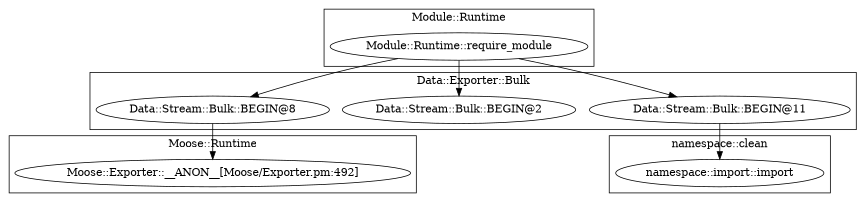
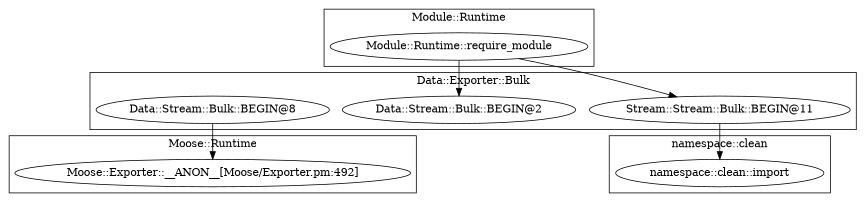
  digraph {
    "Data::Stream::Bulk::BEGIN@8"
    "Data::Stream::Bulk::BEGIN@2"
-   "Data::Stream::Bulk::BEGIN@11"
-   "namespace::clean::import" [label="namespace::import::import"]
+   "Data::Stream::Bulk::BEGIN@11" [label="Stream::Stream::Bulk::BEGIN@11"]
+   "namespace::clean::import"
    "Module::Runtime::require_module"
    "Moose::Exporter::__ANON__[Moose/Exporter.pm:492]"
    subgraph cluster_1 {
      label="Data::Exporter::Bulk"
      "Data::Stream::Bulk::BEGIN@8"
      "Data::Stream::Bulk::BEGIN@2"
      "Data::Stream::Bulk::BEGIN@11"
    }
    subgraph cluster_2 {
      label="namespace::clean"
      "namespace::clean::import"
    }
    subgraph cluster_3 {
      label="Module::Runtime"
      "Module::Runtime::require_module"
    }
    subgraph cluster_4 {
      label="Moose::Runtime"
      "Moose::Exporter::__ANON__[Moose/Exporter.pm:492]"
    }
    "Data::Stream::Bulk::BEGIN@8" -> "Moose::Exporter::__ANON__[Moose/Exporter.pm:492]"
    "Data::Stream::Bulk::BEGIN@11" -> "namespace::clean::import"
-   "Module::Runtime::require_module" -> "Data::Stream::Bulk::BEGIN@8"
    "Module::Runtime::require_module" -> "Data::Stream::Bulk::BEGIN@2"
    "Module::Runtime::require_module" -> "Data::Stream::Bulk::BEGIN@11"
  }
